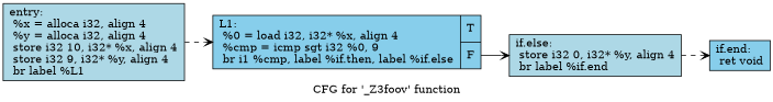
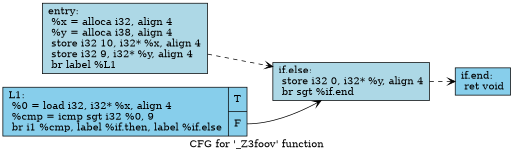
  digraph {
    label="CFG for '_Z3foov' function"
    rankdir=LR
    node [fillcolor=lightblue shape=record style=filled]
    edge [arrowhead=vee style=dashed]
-   n1 [label="{entry:\l  %x = alloca i32, align 4\l  %y = alloca i32, align 4\l  store i32 10, i32* %x, align 4\l  store i32 9, i32* %y, align 4\l  br label %L1\l}"]
+   n1 [label="{entry:\l  %x = alloca i32, align 4\l  %y = alloca i38, align 4\l  store i32 10, i32* %x, align 4\l  store i32 9, i32* %y, align 4\l  br label %L1\l}"]
    n2 [fillcolor=skyblue label="{L1:                                               \l  %0 = load i32, i32* %x, align 4\l  %cmp = icmp sgt i32 %0, 9\l  br i1 %cmp, label %if.then, label %if.else\l|{<s0>T|<s1>F}}"]
-   n3 [label="{if.else:                                          \l  store i32 0, i32* %y, align 4\l  br label %if.end\l}"]
+   n3 [label="{if.else:                                          \l  store i32 0, i32* %y, align 4\l  br sgt %if.end\l}"]
    n4 [fillcolor=skyblue label="{if.end:                                           \l  ret void\l}"]
-   n1 -> n2
+   n1 -> n3
    n2 -> n3 [style=solid tailport=s1]
    n3 -> n4
  }
